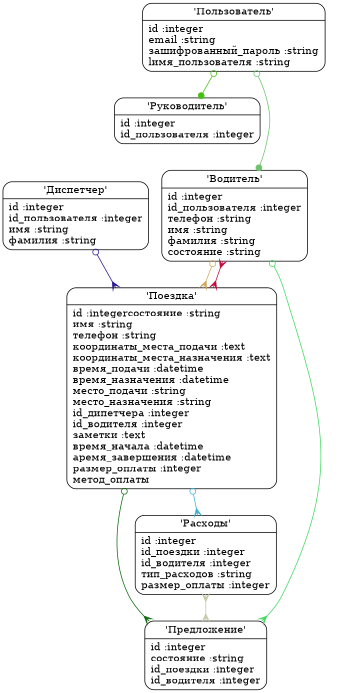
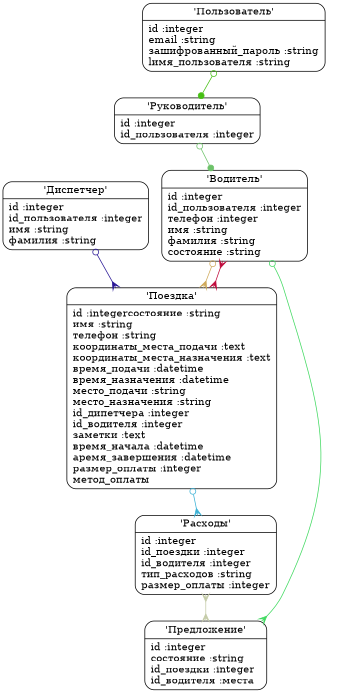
  digraph {
    splines=true
    node [shape=Mrecord]
    edge [arrowhead=crow arrowtail=odot dir=both]
    n1 [label="{'Руководитель'|id :integer\lid_пользователя :integer\l}"]
    n2 [label="{'Диспетчер'|id :integer\lid_пользователя :integer\lимя :string\lфамилия :string\l}"]
    n3 [label="{'Поездка'|id :integer\состояние :string\lимя :string\lтелефон :string\lкоординаты_места_подачи :text\lкоординаты_места_назначения :text\lвремя_подачи :datetime\lвремя_назначения :datetime\lместо_подачи :string\lместо_назначения :string\lid_дипетчера :integer\lid_водителя :integer\lзаметки :text\lвремя_начала :datetime\lаремя_завершения :datetime\lразмер_оплаты :integer\lметод_оплаты\l}"]
-   n4 [label="{'Предложение'|id :integer\lсостояние :string\lid_поездки :integer\lid_водителя :integer\l}"]
-   n5 [label="{'Водитель'|id :integer\lid_пользователя :integer\lтелефон :string\lимя :string\lфамилия :string\lсостояние :string\l}"]
+   n4 [label="{'Предложение'|id :integer\lсостояние :string\lid_поездки :integer\lid_водителя :места\l}"]
+   n5 [label="{'Водитель'|id :integer\lid_пользователя :integer\lтелефон :integer\lимя :string\lфамилия :string\lсостояние :string\l}"]
    n6 [label="{'Расходы'|id :integer\lid_поездки :integer\lid_водителя :integer\lтип_расходов :string\lразмер_оплаты :integer}"]
    n7 [label="{'Пользователь'|id :integer\lemail :string\lзашифрованный_пароль :string\llимя_пользователя :string\l}"]
    n2 -> n3 [color="#281695"]
-   n3 -> n4 [color="#0C6A0D"]
    n3 -> n5 [arrowtail=crow color="#BF093B"]
    n3 -> n6 [color="#3AB1D5"]
    n5 -> n3 [color="#CFA95A"]
    n5 -> n4 [color="#40D960"]
    n6 -> n4 [arrowtail=crow color="#C4CBA7"]
    n7 -> n1 [arrowhead=dot color="#46BF13"]
-   n7 -> n5 [arrowhead=dot color="#6DC26A"]
+   n1 -> n5 [arrowhead=dot color="#6DC26A"]
  }
